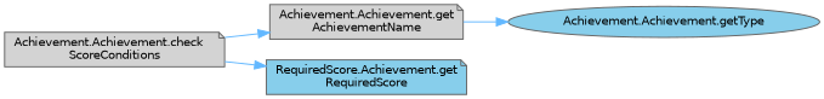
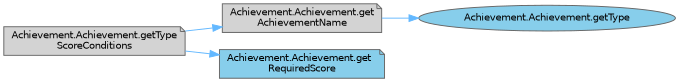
  digraph {
    rankdir=LR
    node [color=grey40 fillcolor=lightgrey fontname=Helvetica fontsize=10 shape=note style=filled]
    edge [color=steelblue1 fontname=Helvetica fontsize=10 labelfontname=Helvetica labelfontsize=10 style=solid]
-   n1 [color=gray40 fontcolor=black height=0.2 label="Achievement.Achievement.check\lScoreConditions" width=0.4]
+   n1 [color=gray40 fontcolor=black height=0.2 label="Achievement.Achievement.getType\lScoreConditions" width=0.4]
    n2 [height=0.2 label="Achievement.Achievement.get\lAchievementName" width=0.4]
-   n3 [fillcolor=skyblue height=0.2 label="RequiredScore.Achievement.get\lRequiredScore" width=0.4]
+   n3 [fillcolor=skyblue height=0.2 label="Achievement.Achievement.get\lRequiredScore" width=0.4]
    n4 [fillcolor=skyblue height=0.2 label="Achievement.Achievement.getType" shape=ellipse width=0.4]
    n1 -> n2
    n1 -> n3
    n2 -> n4
  }
